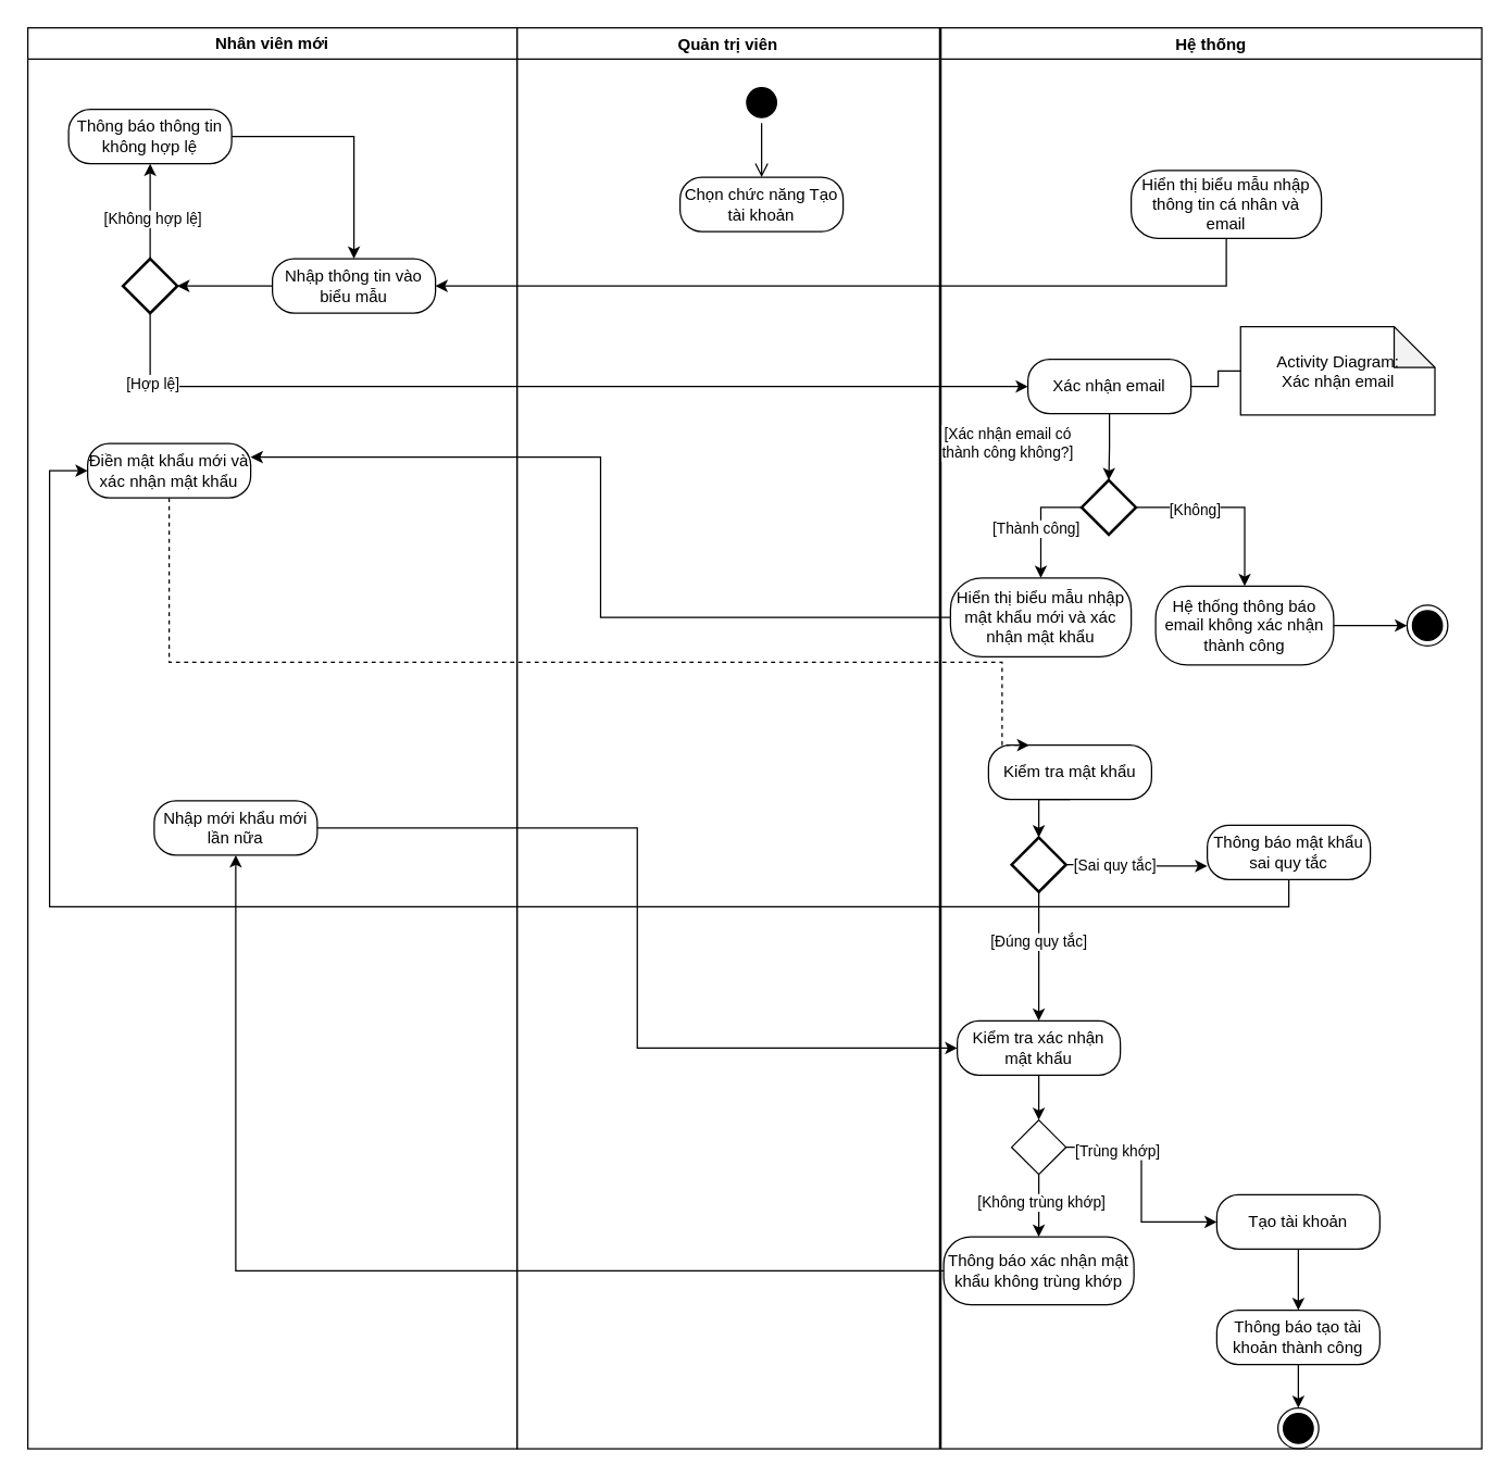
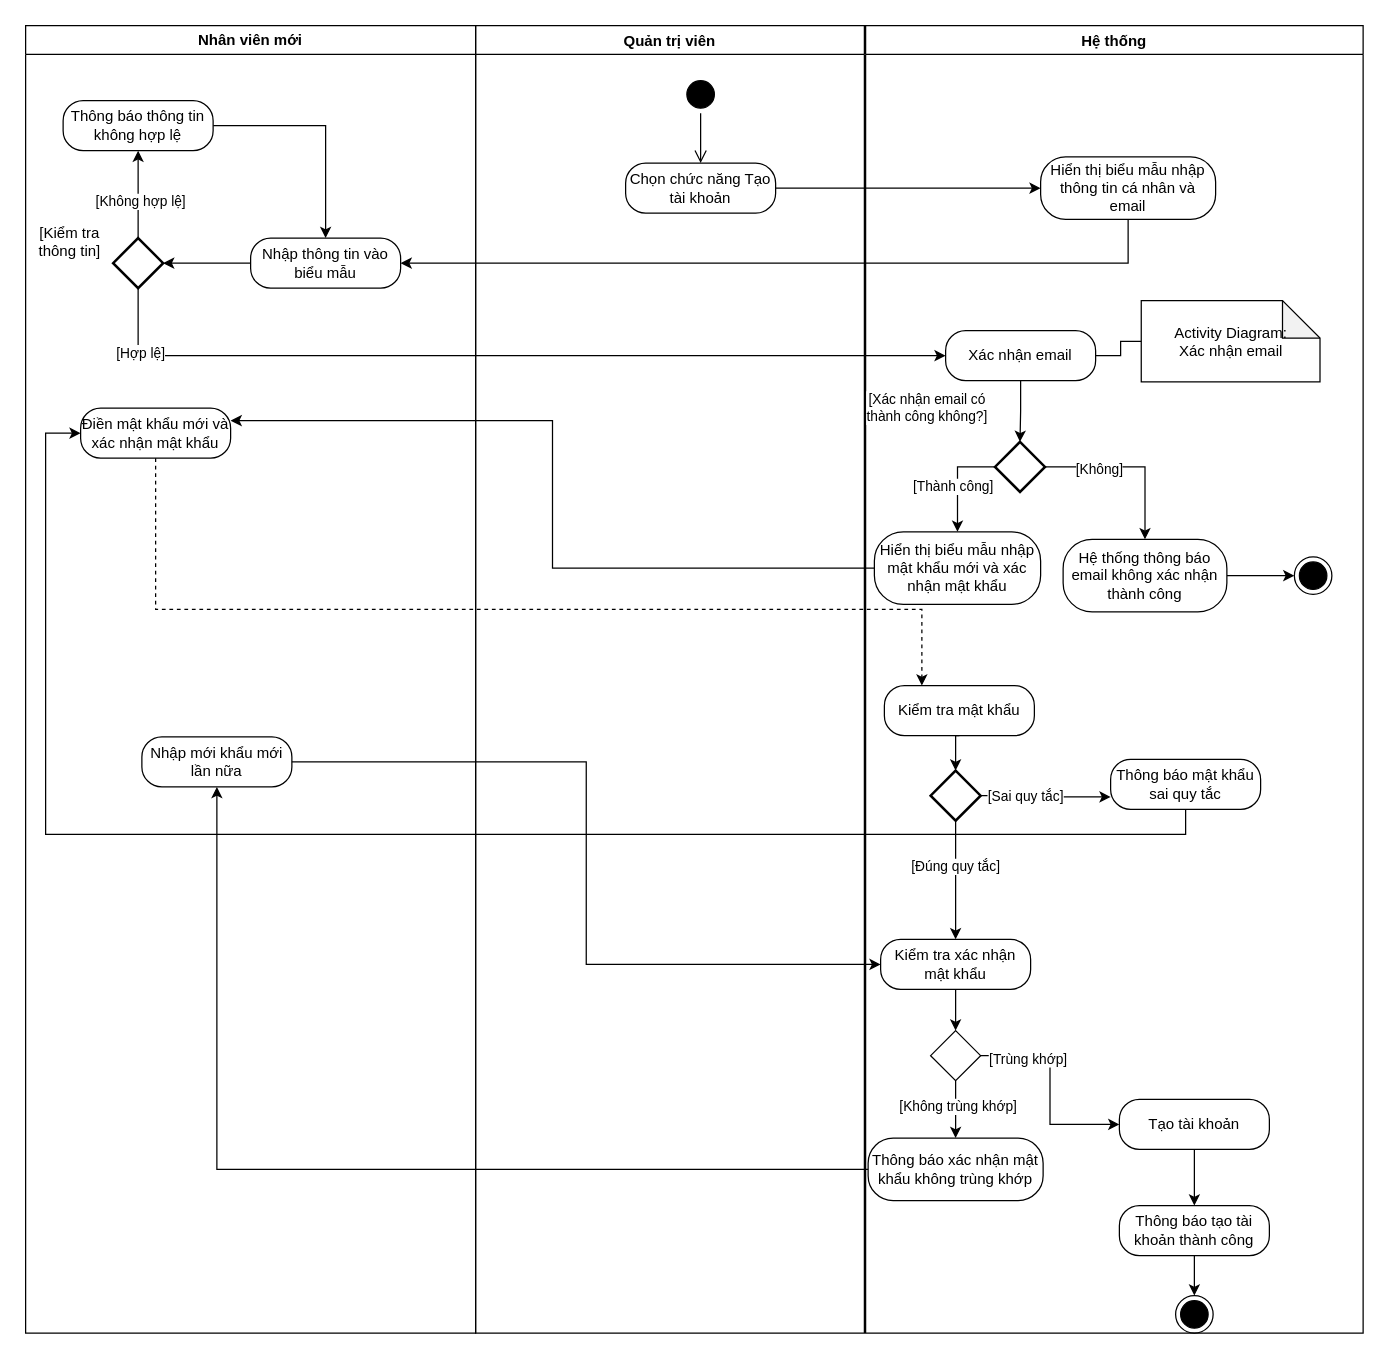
  <mxCell id="0" />
  <mxCell id="1" parent="0" />
  <mxCell id="2" value="Hệ thống" style="swimlane;startSize=23;" vertex="1" parent="1"><mxGeometry x="692" y="20" width="398" height="1046" as="geometry" /></mxCell>
  <mxCell id="3" value="Hiển thị biểu mẫu nhập thông tin cá nhân và email" style="rounded=1;whiteSpace=wrap;html=1;arcSize=40;fontColor=#000000;fillColor=#FFFFFF;strokeColor=#000000;" vertex="1" parent="2"><mxGeometry x="140" y="105" width="140" height="50" as="geometry" /></mxCell>
  <mxCell id="4" value="Activity Diagram:&lt;div&gt;Xác nhận email&lt;/div&gt;" style="shape=note;whiteSpace=wrap;html=1;backgroundOutline=1;darkOpacity=0.05;" vertex="1" parent="2"><mxGeometry x="220.5" y="220" width="143" height="65" as="geometry" /></mxCell>
  <mxCell id="5" value="" style="edgeStyle=orthogonalEdgeStyle;rounded=0;orthogonalLoop=1;jettySize=auto;html=1;endArrow=none;startFill=0;" edge="1" parent="2" source="7" target="4"><mxGeometry relative="1" as="geometry" /></mxCell>
  <mxCell id="6" value="" style="edgeStyle=orthogonalEdgeStyle;rounded=0;orthogonalLoop=1;jettySize=auto;html=1;" edge="1" parent="2" source="7" target="10"><mxGeometry relative="1" as="geometry" /></mxCell>
  <mxCell id="7" value="Xác nhận email" style="rounded=1;whiteSpace=wrap;html=1;arcSize=40;fontColor=#000000;fillColor=#FFFFFF;strokeColor=#000000;" vertex="1" parent="2"><mxGeometry x="64" y="244" width="120" height="40" as="geometry" /></mxCell>
  <mxCell id="8" style="edgeStyle=orthogonalEdgeStyle;rounded=0;orthogonalLoop=1;jettySize=auto;html=1;exitX=1;exitY=0.5;exitDx=0;exitDy=0;exitPerimeter=0;entryX=0.5;entryY=0;entryDx=0;entryDy=0;" edge="1" parent="2" source="10" target="12"><mxGeometry relative="1" as="geometry" /></mxCell>
  <mxCell id="9" value="[Không]" style="edgeLabel;html=1;align=center;verticalAlign=middle;resizable=0;points=[];" vertex="1" connectable="0" parent="8"><mxGeometry x="-0.389" y="-1" relative="1" as="geometry"><mxPoint x="1" as="offset" /></mxGeometry></mxCell>
  <mxCell id="10" value="" style="strokeWidth=2;html=1;shape=mxgraph.flowchart.decision;whiteSpace=wrap;" vertex="1" parent="2"><mxGeometry x="103.5" y="333" width="40" height="40" as="geometry" /></mxCell>
  <mxCell id="11" value="" style="edgeStyle=orthogonalEdgeStyle;rounded=0;orthogonalLoop=1;jettySize=auto;html=1;" edge="1" parent="2" source="12" target="14"><mxGeometry relative="1" as="geometry" /></mxCell>
  <mxCell id="12" value="Hệ thống thông báo email không xác nhận thành công" style="rounded=1;whiteSpace=wrap;html=1;arcSize=40;fontColor=#000000;fillColor=#FFFFFF;strokeColor=#000000;" vertex="1" parent="2"><mxGeometry x="158" y="411" width="131" height="58" as="geometry" /></mxCell>
  <mxCell id="13" value="[Xác nhận email có&lt;div&gt;thành công không?]&lt;/div&gt;" style="edgeLabel;html=1;align=center;verticalAlign=middle;resizable=0;points=[];" vertex="1" connectable="0" parent="2"><mxGeometry x="64" y="301" as="geometry"><mxPoint x="-16" y="4" as="offset" /></mxGeometry></mxCell>
  <mxCell id="14" value="" style="ellipse;html=1;shape=endState;fillColor=#000000;strokeColor=#000000;" vertex="1" parent="2"><mxGeometry x="343" y="425" width="30" height="30" as="geometry" /></mxCell>
  <mxCell id="15" value="Hiển thị biểu mẫu nhập mật khẩu mới và xác nhận mật khẩu" style="rounded=1;whiteSpace=wrap;html=1;arcSize=40;fontColor=#000000;fillColor=#FFFFFF;strokeColor=#000000;" vertex="1" parent="2"><mxGeometry x="7" y="405" width="133" height="58" as="geometry" /></mxCell>
  <mxCell id="16" style="edgeStyle=orthogonalEdgeStyle;rounded=0;orthogonalLoop=1;jettySize=auto;html=1;exitX=0;exitY=0.5;exitDx=0;exitDy=0;entryX=0.5;entryY=0;entryDx=0;entryDy=0;exitPerimeter=0;" edge="1" parent="2" source="10" target="15"><mxGeometry relative="1" as="geometry"><mxPoint x="-521" y="435" as="targetPoint" /></mxGeometry></mxCell>
  <mxCell id="17" value="[Thành công]" style="edgeLabel;html=1;align=center;verticalAlign=middle;resizable=0;points=[];" vertex="1" connectable="0" parent="16"><mxGeometry x="-0.716" y="-1" relative="1" as="geometry"><mxPoint x="-22" y="16" as="offset" /></mxGeometry></mxCell>
- <mxCell id="18" value="Kiểm tra mật khẩu" style="rounded=1;whiteSpace=wrap;html=1;arcSize=40;fontColor=#000000;fillColor=#FFFFFF;strokeColor=#000000;" vertex="1" parent="2"><mxGeometry x="35" y="528" width="120" height="40" as="geometry" /></mxCell>
+ <mxCell id="18" value="Kiểm tra mật khẩu" style="rounded=1;whiteSpace=wrap;html=1;arcSize=40;fontColor=#000000;fillColor=#FFFFFF;strokeColor=#000000;" vertex="1" parent="2"><mxGeometry x="15" y="528" width="120" height="40" as="geometry" /></mxCell>
  <mxCell id="19" style="edgeStyle=orthogonalEdgeStyle;rounded=0;orthogonalLoop=1;jettySize=auto;html=1;exitX=0.5;exitY=1;exitDx=0;exitDy=0;exitPerimeter=0;" edge="1" parent="2" source="20" target="27"><mxGeometry relative="1" as="geometry"><mxPoint x="72" y="763" as="targetPoint" /></mxGeometry></mxCell>
  <mxCell id="20" value="" style="strokeWidth=2;html=1;shape=mxgraph.flowchart.decision;whiteSpace=wrap;" vertex="1" parent="2"><mxGeometry x="52" y="596" width="40" height="40" as="geometry" /></mxCell>
  <mxCell id="21" style="edgeStyle=orthogonalEdgeStyle;rounded=0;orthogonalLoop=1;jettySize=auto;html=1;exitX=0.5;exitY=1;exitDx=0;exitDy=0;entryX=0.5;entryY=0;entryDx=0;entryDy=0;entryPerimeter=0;" edge="1" parent="2" source="18" target="20"><mxGeometry relative="1" as="geometry" /></mxCell>
  <mxCell id="22" value="Thông báo mật khẩu sai quy tắc" style="rounded=1;whiteSpace=wrap;html=1;arcSize=40;fontColor=#000000;fillColor=#FFFFFF;strokeColor=#000000;" vertex="1" parent="2"><mxGeometry x="196" y="587" width="120" height="40" as="geometry" /></mxCell>
  <mxCell id="23" style="edgeStyle=orthogonalEdgeStyle;rounded=0;orthogonalLoop=1;jettySize=auto;html=1;exitX=1;exitY=0.5;exitDx=0;exitDy=0;entryX=0;entryY=0.75;entryDx=0;entryDy=0;exitPerimeter=0;" edge="1" parent="2" source="20" target="22"><mxGeometry relative="1" as="geometry"><mxPoint x="-548" y="481" as="sourcePoint" /></mxGeometry></mxCell>
  <mxCell id="24" value="[Sai quy tắc]" style="edgeLabel;html=1;align=center;verticalAlign=middle;resizable=0;points=[];" vertex="1" connectable="0" parent="23"><mxGeometry x="-0.806" y="5" relative="1" as="geometry"><mxPoint x="25" y="5" as="offset" /></mxGeometry></mxCell>
  <mxCell id="25" value="[Đúng quy tắc]" style="edgeLabel;html=1;align=center;verticalAlign=middle;resizable=0;points=[];" vertex="1" connectable="0" parent="2"><mxGeometry x="71.995" y="672" as="geometry" /></mxCell>
  <mxCell id="26" style="edgeStyle=orthogonalEdgeStyle;rounded=0;orthogonalLoop=1;jettySize=auto;html=1;exitX=0.5;exitY=1;exitDx=0;exitDy=0;entryX=0.5;entryY=0;entryDx=0;entryDy=0;" edge="1" parent="2" source="27" target="30"><mxGeometry relative="1" as="geometry" /></mxCell>
  <mxCell id="27" value="Kiểm tra xác nhận mật khẩu" style="rounded=1;whiteSpace=wrap;html=1;arcSize=40;fontColor=#000000;fillColor=#FFFFFF;strokeColor=#000000;" vertex="1" parent="2"><mxGeometry x="12" y="731" width="120" height="40" as="geometry" /></mxCell>
  <mxCell id="28" style="edgeStyle=orthogonalEdgeStyle;rounded=0;orthogonalLoop=1;jettySize=auto;html=1;exitX=0.5;exitY=1;exitDx=0;exitDy=0;entryX=0.5;entryY=0;entryDx=0;entryDy=0;" edge="1" parent="2" source="30" target="38"><mxGeometry relative="1" as="geometry" /></mxCell>
  <mxCell id="29" value="[Không trùng khớp]" style="edgeLabel;html=1;align=center;verticalAlign=middle;resizable=0;points=[];" vertex="1" connectable="0" parent="28"><mxGeometry x="-0.13" y="1" relative="1" as="geometry"><mxPoint as="offset" /></mxGeometry></mxCell>
  <mxCell id="30" value="" style="rhombus;whiteSpace=wrap;html=1;" vertex="1" parent="2"><mxGeometry x="52" y="804" width="40" height="40" as="geometry" /></mxCell>
  <mxCell id="31" value="Tạo tài khoản" style="rounded=1;whiteSpace=wrap;html=1;arcSize=40;fontColor=#000000;fillColor=#FFFFFF;strokeColor=#000000;" vertex="1" parent="2"><mxGeometry x="203" y="859" width="120" height="40" as="geometry" /></mxCell>
  <mxCell id="32" style="edgeStyle=orthogonalEdgeStyle;rounded=0;orthogonalLoop=1;jettySize=auto;html=1;entryX=0;entryY=0.5;entryDx=0;entryDy=0;exitX=1;exitY=0.5;exitDx=0;exitDy=0;" edge="1" parent="2" source="30" target="31"><mxGeometry relative="1" as="geometry"><mxPoint x="-759" y="966" as="targetPoint" /><mxPoint x="97" y="829" as="sourcePoint" /></mxGeometry></mxCell>
  <mxCell id="33" value="[Trùng khớp]" style="edgeLabel;html=1;align=center;verticalAlign=middle;resizable=0;points=[];" vertex="1" connectable="0" parent="32"><mxGeometry x="-0.917" y="-1" relative="1" as="geometry"><mxPoint x="30" y="1" as="offset" /></mxGeometry></mxCell>
  <mxCell id="34" value="Thông báo tạo tài khoản thành công" style="rounded=1;whiteSpace=wrap;html=1;arcSize=40;fontColor=#000000;fillColor=#FFFFFF;strokeColor=#000000;" vertex="1" parent="2"><mxGeometry x="203" y="944" width="120" height="40" as="geometry" /></mxCell>
  <mxCell id="35" style="edgeStyle=orthogonalEdgeStyle;rounded=0;orthogonalLoop=1;jettySize=auto;html=1;exitX=0.5;exitY=1;exitDx=0;exitDy=0;entryX=0.5;entryY=0;entryDx=0;entryDy=0;" edge="1" parent="2" source="31" target="34"><mxGeometry relative="1" as="geometry" /></mxCell>
  <mxCell id="36" value="" style="ellipse;html=1;shape=endState;fillColor=#000000;strokeColor=#000000;" vertex="1" parent="2"><mxGeometry x="248" y="1016" width="30" height="30" as="geometry" /></mxCell>
  <mxCell id="37" style="edgeStyle=orthogonalEdgeStyle;rounded=0;orthogonalLoop=1;jettySize=auto;html=1;exitX=0.5;exitY=1;exitDx=0;exitDy=0;" edge="1" parent="2" source="34" target="36"><mxGeometry relative="1" as="geometry" /></mxCell>
  <mxCell id="38" value="Thông báo xác nhận mật khẩu không trùng khớp" style="rounded=1;whiteSpace=wrap;html=1;arcSize=40;fontColor=#000000;fillColor=#FFFFFF;strokeColor=#000000;" vertex="1" parent="2"><mxGeometry x="2" y="890" width="140" height="50" as="geometry" /></mxCell>
  <mxCell id="39" value="Quản trị viên" style="swimlane;startSize=23;" vertex="1" parent="1"><mxGeometry x="380" y="20" width="311" height="1046" as="geometry" /></mxCell>
  <mxCell id="40" value="Chọn chức năng Tạo tài khoản" style="rounded=1;whiteSpace=wrap;html=1;arcSize=40;fontColor=#000000;fillColor=#FFFFFF;strokeColor=#000000;" vertex="1" parent="39"><mxGeometry x="120" y="110" width="120" height="40" as="geometry" /></mxCell>
  <mxCell id="41" value="" style="ellipse;html=1;shape=startState;fillColor=#000000;strokeColor=#000000;" vertex="1" parent="39"><mxGeometry x="165" y="40" width="30" height="30" as="geometry" /></mxCell>
  <mxCell id="42" value="" style="edgeStyle=orthogonalEdgeStyle;html=1;verticalAlign=bottom;endArrow=open;endSize=8;strokeColor=#000000;rounded=0;entryX=0.5;entryY=0;entryDx=0;entryDy=0;" edge="1" parent="39" source="41" target="40"><mxGeometry relative="1" as="geometry"><mxPoint x="90" y="130" as="targetPoint" /></mxGeometry></mxCell>
+ <mxCell id="43" style="edgeStyle=orthogonalEdgeStyle;rounded=0;orthogonalLoop=1;jettySize=auto;html=1;exitX=1;exitY=0.5;exitDx=0;exitDy=0;" edge="1" parent="1" source="40" target="3"><mxGeometry relative="1" as="geometry" /></mxCell>
  <mxCell id="44" style="edgeStyle=orthogonalEdgeStyle;rounded=0;orthogonalLoop=1;jettySize=auto;html=1;exitX=0.5;exitY=1;exitDx=0;exitDy=0;entryX=1;entryY=0.5;entryDx=0;entryDy=0;" edge="1" parent="1" source="3" target="46"><mxGeometry relative="1" as="geometry" /></mxCell>
  <mxCell id="45" value="Nhân viên mới" style="swimlane;whiteSpace=wrap;html=1;" vertex="1" parent="1"><mxGeometry x="20" y="20" width="360" height="1046" as="geometry" /></mxCell>
  <mxCell id="46" value="Nhập thông tin vào biểu mẫu" style="rounded=1;whiteSpace=wrap;html=1;arcSize=40;fontColor=#000000;fillColor=#FFFFFF;strokeColor=#000000;" vertex="1" parent="45"><mxGeometry x="180" y="170" width="120" height="40" as="geometry" /></mxCell>
  <mxCell id="47" style="edgeStyle=orthogonalEdgeStyle;rounded=0;orthogonalLoop=1;jettySize=auto;html=1;exitX=0.5;exitY=0;exitDx=0;exitDy=0;exitPerimeter=0;entryX=0.5;entryY=1;entryDx=0;entryDy=0;" edge="1" parent="45" source="49" target="52"><mxGeometry relative="1" as="geometry"><mxPoint x="90" y="120" as="targetPoint" /></mxGeometry></mxCell>
  <mxCell id="48" value="[Không hợp lệ]" style="edgeLabel;html=1;align=center;verticalAlign=middle;resizable=0;points=[];" vertex="1" connectable="0" parent="47"><mxGeometry x="-0.136" y="-1" relative="1" as="geometry"><mxPoint as="offset" /></mxGeometry></mxCell>
  <mxCell id="49" value="" style="strokeWidth=2;html=1;shape=mxgraph.flowchart.decision;whiteSpace=wrap;" vertex="1" parent="45"><mxGeometry x="70" y="170" width="40" height="40" as="geometry" /></mxCell>
  <mxCell id="50" style="edgeStyle=orthogonalEdgeStyle;rounded=0;orthogonalLoop=1;jettySize=auto;html=1;exitX=0;exitY=0.5;exitDx=0;exitDy=0;entryX=1;entryY=0.5;entryDx=0;entryDy=0;entryPerimeter=0;" edge="1" parent="45" source="46" target="49"><mxGeometry relative="1" as="geometry" /></mxCell>
  <mxCell id="51" style="edgeStyle=orthogonalEdgeStyle;rounded=0;orthogonalLoop=1;jettySize=auto;html=1;exitX=1;exitY=0.5;exitDx=0;exitDy=0;entryX=0.5;entryY=0;entryDx=0;entryDy=0;" edge="1" parent="45" source="52" target="46"><mxGeometry relative="1" as="geometry" /></mxCell>
  <mxCell id="52" value="Thông báo thông tin không hợp lệ" style="rounded=1;whiteSpace=wrap;html=1;arcSize=40;fontColor=#000000;fillColor=#FFFFFF;strokeColor=#000000;" vertex="1" parent="45"><mxGeometry x="30" y="60" width="120" height="40" as="geometry" /></mxCell>
+ <mxCell id="53" value="[Kiểm tra&lt;div&gt;thông tin]&lt;/div&gt;" style="text;html=1;align=center;verticalAlign=middle;resizable=0;points=[];autosize=1;strokeColor=none;fillColor=none;" vertex="1" parent="45"><mxGeometry y="153" width="70" height="40" as="geometry" /></mxCell>
  <mxCell id="54" value="Điền mật khẩu mới và xác nhận mật khẩu" style="rounded=1;whiteSpace=wrap;html=1;arcSize=40;fontColor=#000000;fillColor=#FFFFFF;strokeColor=#000000;" vertex="1" parent="45"><mxGeometry x="44" y="306" width="120" height="40" as="geometry" /></mxCell>
  <mxCell id="55" value="Nhập mới khẩu mới lần nữa" style="rounded=1;whiteSpace=wrap;html=1;arcSize=40;fontColor=#000000;fillColor=#FFFFFF;strokeColor=#000000;" vertex="1" parent="45"><mxGeometry x="93" y="569" width="120" height="40" as="geometry" /></mxCell>
  <mxCell id="56" style="edgeStyle=orthogonalEdgeStyle;rounded=0;orthogonalLoop=1;jettySize=auto;html=1;exitX=0.5;exitY=1;exitDx=0;exitDy=0;exitPerimeter=0;entryX=0;entryY=0.5;entryDx=0;entryDy=0;" edge="1" parent="1" source="49" target="7"><mxGeometry relative="1" as="geometry"><mxPoint x="425" y="315" as="targetPoint" /></mxGeometry></mxCell>
  <mxCell id="57" value="[Hợp lệ]" style="edgeLabel;html=1;align=center;verticalAlign=middle;resizable=0;points=[];" vertex="1" connectable="0" parent="56"><mxGeometry x="-0.839" y="3" relative="1" as="geometry"><mxPoint x="-1" as="offset" /></mxGeometry></mxCell>
  <mxCell id="58" style="edgeStyle=orthogonalEdgeStyle;rounded=0;orthogonalLoop=1;jettySize=auto;html=1;exitX=0;exitY=0.5;exitDx=0;exitDy=0;entryX=1;entryY=0.25;entryDx=0;entryDy=0;" edge="1" parent="1" source="15" target="54"><mxGeometry relative="1" as="geometry" /></mxCell>
  <mxCell id="59" style="edgeStyle=orthogonalEdgeStyle;rounded=0;orthogonalLoop=1;jettySize=auto;html=1;exitX=0.5;exitY=1;exitDx=0;exitDy=0;entryX=0.25;entryY=0;entryDx=0;entryDy=0;dashed=1;" edge="1" parent="1" source="54" target="18"><mxGeometry relative="1" as="geometry"><Array as="points"><mxPoint x="124" y="487" /><mxPoint x="737" y="487" /></Array></mxGeometry></mxCell>
  <mxCell id="60" style="edgeStyle=orthogonalEdgeStyle;rounded=0;orthogonalLoop=1;jettySize=auto;html=1;exitX=0.5;exitY=1;exitDx=0;exitDy=0;entryX=0;entryY=0.5;entryDx=0;entryDy=0;" edge="1" parent="1" source="22" target="54"><mxGeometry relative="1" as="geometry"><mxPoint x="40" y="346" as="targetPoint" /><Array as="points"><mxPoint x="948" y="667" /><mxPoint x="36" y="667" /><mxPoint x="36" y="346" /></Array></mxGeometry></mxCell>
  <mxCell id="61" style="edgeStyle=orthogonalEdgeStyle;rounded=0;orthogonalLoop=1;jettySize=auto;html=1;exitX=0;exitY=0.5;exitDx=0;exitDy=0;" edge="1" parent="1" source="38" target="55"><mxGeometry relative="1" as="geometry" /></mxCell>
  <mxCell id="62" style="edgeStyle=orthogonalEdgeStyle;rounded=0;orthogonalLoop=1;jettySize=auto;html=1;exitX=1;exitY=0.5;exitDx=0;exitDy=0;entryX=0;entryY=0.5;entryDx=0;entryDy=0;" edge="1" parent="1" source="55" target="27"><mxGeometry relative="1" as="geometry" /></mxCell>
